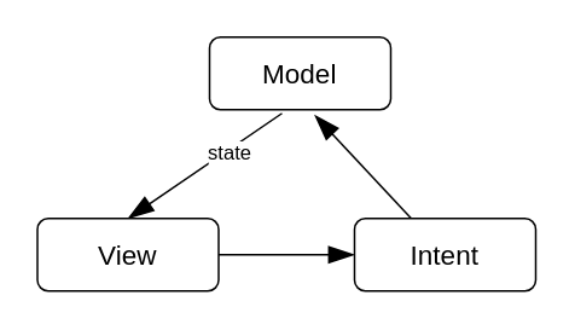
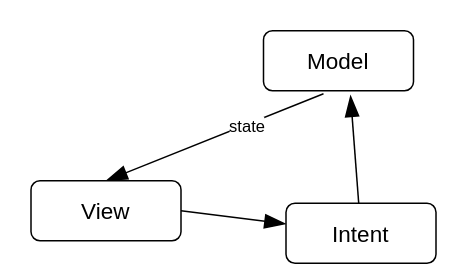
  <mxCell id="0" />
  <mxCell id="1" parent="0" />
  <mxCell id="2" style="edgeStyle=none;html=1;entryX=0.5;entryY=0;entryDx=0;entryDy=0;endSize=12;endArrow=blockThin;endFill=1;exitX=0.4;exitY=1.05;exitDx=0;exitDy=0;exitPerimeter=0;" parent="1" source="4" target="6" edge="1"><mxGeometry relative="1" as="geometry" /></mxCell>
  <mxCell id="3" value="state" style="edgeLabel;html=1;align=center;verticalAlign=middle;resizable=0;points=[];" vertex="1" connectable="0" parent="2"><mxGeometry x="-0.285" y="2" relative="1" as="geometry"><mxPoint y="-1" as="offset" /></mxGeometry></mxCell>
- <mxCell id="4" value="&lt;font style=&quot;font-size: 15px;&quot;&gt;Model&lt;/font&gt;" style="rounded=1;whiteSpace=wrap;html=1;" parent="1" vertex="1"><mxGeometry x="115" y="20" width="100" height="40" as="geometry" /></mxCell>
+ <mxCell id="4" value="&lt;font style=&quot;font-size: 15px;&quot;&gt;Model&lt;/font&gt;" style="rounded=1;whiteSpace=wrap;html=1;" parent="1" vertex="1"><mxGeometry x="175" y="20" width="100" height="40" as="geometry" /></mxCell>
  <mxCell id="5" style="edgeStyle=none;html=1;exitX=1;exitY=0.5;exitDx=0;exitDy=0;endSize=12;endArrow=blockThin;endFill=1;" parent="1" source="6" target="8" edge="1"><mxGeometry relative="1" as="geometry" /></mxCell>
  <mxCell id="6" value="&lt;font style=&quot;font-size: 15px;&quot;&gt;View&lt;/font&gt;" style="rounded=1;whiteSpace=wrap;html=1;" parent="1" vertex="1"><mxGeometry x="20" y="120" width="100" height="40" as="geometry" /></mxCell>
  <mxCell id="7" style="edgeStyle=none;html=1;entryX=0.58;entryY=1.075;entryDx=0;entryDy=0;entryPerimeter=0;endArrow=blockThin;endFill=1;endSize=12;" parent="1" source="8" target="4" edge="1"><mxGeometry relative="1" as="geometry" /></mxCell>
- <mxCell id="8" value="&lt;font style=&quot;font-size: 15px;&quot;&gt;Intent&lt;/font&gt;" style="rounded=1;whiteSpace=wrap;html=1;" parent="1" vertex="1"><mxGeometry x="195" y="120" width="100" height="40" as="geometry" /></mxCell>
+ <mxCell id="8" value="&lt;font style=&quot;font-size: 15px;&quot;&gt;Intent&lt;/font&gt;" style="rounded=1;whiteSpace=wrap;html=1;" parent="1" vertex="1"><mxGeometry x="190" y="135" width="100" height="40" as="geometry" /></mxCell>
